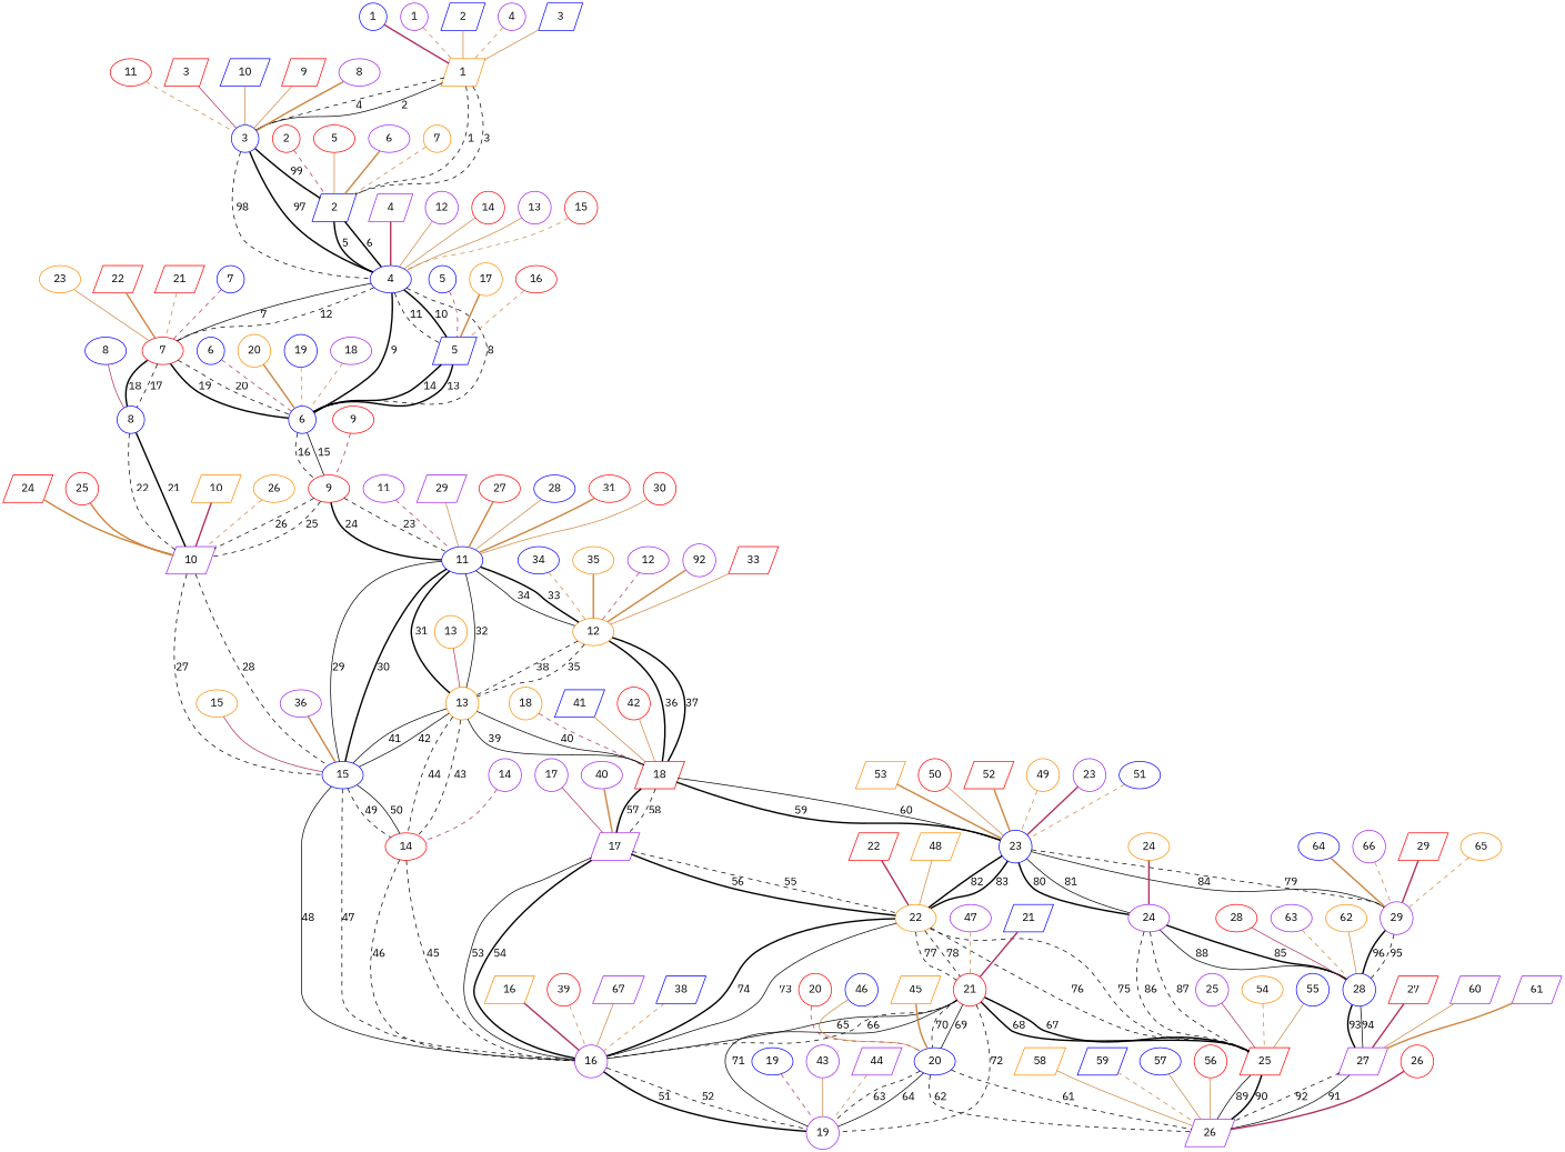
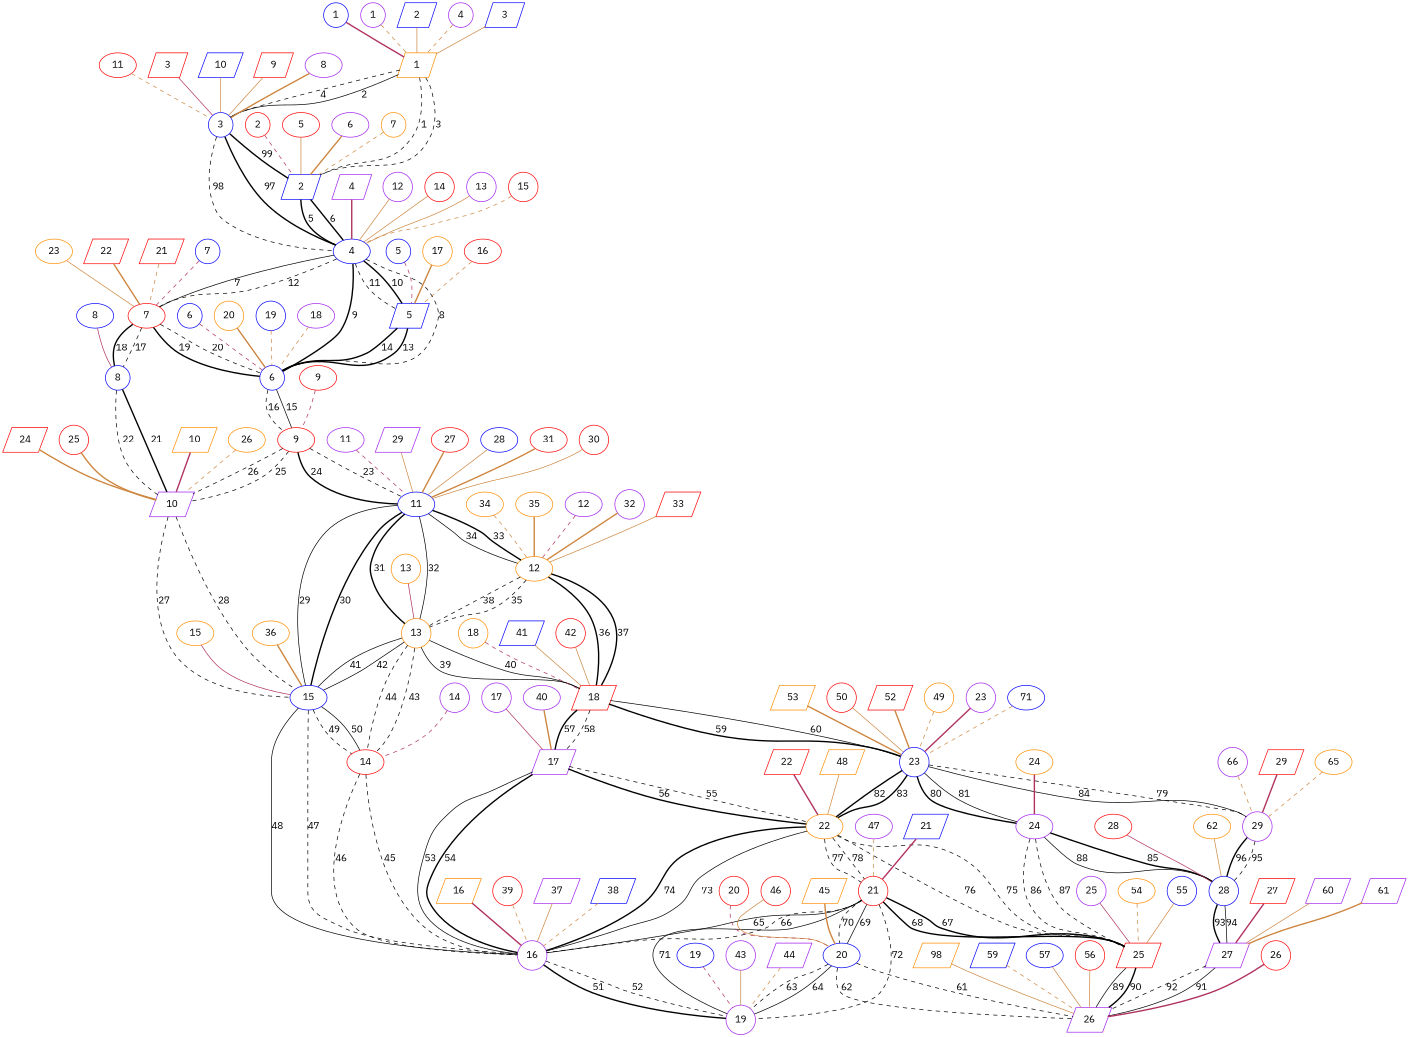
  graph {
    fontname="IBM Plex Sans"
    node [color=purple fontname="IBM Plex Sans" shape=circle]
    edge [fontname="IBM Plex Sans" style=dashed]
    n1 [label=24 shape=ellipse]
    n2 [color=red label=25 shape=parallelogram]
    n3 [color=blue label=28]
    n4 [label=26 shape=parallelogram]
    n5 [label=27 shape=parallelogram]
    n6 [color=blue label=4 shape=ellipse]
    n7 [color=blue label=6]
    n8 [color=blue label=5 shape=parallelogram]
    n9 [color=red label=7 shape=ellipse]
    n10 [color=red label=9 shape=ellipse]
    n11 [color=blue label=8]
    n12 [color=darkorange label=1 shape=parallelogram]
    n13 [color=blue label=2 shape=parallelogram]
    n14 [color=blue label=3]
    n15 [color=darkorange label=12 shape=ellipse]
    n16 [color=darkorange label=13]
    n17 [color=red label=18 shape=parallelogram]
    n18 [color=blue label=15 shape=ellipse]
    n19 [color=red label=14 shape=ellipse]
    n20 [color=blue label=23]
    n21 [label=17 shape=parallelogram]
    n22 [label=29]
    n23 [color=blue label=20 shape=ellipse]
    n24 [label=19]
    n25 [color=blue label=11 shape=ellipse]
    n26 [label=10 shape=parallelogram]
    n27 [color=darkorange label=22 shape=ellipse]
    n28 [label=16]
    n29 [color=red label=21]
    n30 [color=darkorange label=24 shape=ellipse]
    n31 [label=4 shape=parallelogram]
    n32 [color=blue label=1]
    n33 [label=12 shape=ellipse]
    n34 [color=red label=29 shape=parallelogram]
    n35 [color=red label=20]
    n36 [color=red label=2]
    n37 [color=blue label=6]
    n38 [label=25]
    n39 [label=23]
    n40 [color=red label=22 shape=parallelogram]
    n41 [label=11 shape=ellipse]
    n42 [color=darkorange label=13]
    n43 [color=blue label=5]
    n44 [color=darkorange label=15 shape=ellipse]
    n45 [color=red label=27 shape=parallelogram]
    n46 [color=red label=28 shape=ellipse]
    n47 [color=darkorange label=16 shape=parallelogram]
    n48 [label=14]
    n49 [color=blue label=21 shape=parallelogram]
    n50 [color=blue label=7]
    n51 [color=blue label=8 shape=ellipse]
    n52 [color=red label=26]
    n53 [label=17]
    n54 [color=darkorange label=10 shape=parallelogram]
    n55 [color=blue label=19 shape=ellipse]
    n56 [color=red label=9 shape=ellipse]
    n57 [color=darkorange label=18]
    n58 [color=red label=3 shape=parallelogram]
-   n59 [label=92]
+   n59 [label=32]
    n60 [label=29 shape=parallelogram]
    n61 [label=1]
    n62 [color=darkorange label=54 shape=ellipse]
    n63 [color=blue label=2 shape=parallelogram]
    n64 [color=blue label=41 shape=parallelogram]
    n65 [color=darkorange label=65 shape=ellipse]
-   n66 [color=blue label=51 shape=ellipse]
+   n66 [color=blue label=71 shape=ellipse]
    n67 [color=darkorange label=53 shape=parallelogram]
    n68 [color=red label=27 shape=ellipse]
    n69 [color=red label=42]
    n70 [color=red label=33 shape=parallelogram]
    n71 [color=blue label=28 shape=ellipse]
    n72 [color=red label=50]
    n73 [color=red label=52 shape=parallelogram]
-   n74 [label=63 shape=ellipse]
    n75 [color=darkorange label=26 shape=ellipse]
    n76 [color=blue label=10 shape=parallelogram]
    n77 [color=red label=24 shape=parallelogram]
-   n78 [color=darkorange label=58 shape=parallelogram]
+   n78 [color=darkorange label=98 shape=parallelogram]
    n79 [color=red label=25]
    n80 [color=darkorange label=23 shape=ellipse]
    n81 [color=darkorange label=49]
    n82 [color=blue label=59 shape=parallelogram]
    n83 [color=red label=5 shape=ellipse]
    n84 [color=red label=31 shape=ellipse]
    n85 [color=darkorange label=62 shape=ellipse]
    n86 [label=43]
    n87 [color=red label=39]
-   n88 [color=blue label=34 shape=ellipse]
+   n88 [color=darkorange label=34 shape=ellipse]
    n89 [label=44 shape=parallelogram]
    n90 [color=blue label=55]
    n91 [color=darkorange label=17]
-   n92 [label=67 shape=parallelogram]
+   n92 [label=37 shape=parallelogram]
    n93 [label=47 shape=ellipse]
    n94 [color=red label=9 shape=parallelogram]
    n95 [label=12]
    n96 [color=darkorange label=20]
    n97 [label=6 shape=ellipse]
    n98 [color=red label=14]
    n99 [color=darkorange label=7]
    n100 [color=blue label=57 shape=ellipse]
    n101 [label=8 shape=ellipse]
-   n102 [color=blue label=64 shape=ellipse]
    n103 [color=blue label=19]
    n104 [label=60 shape=parallelogram]
    n105 [label=4]
    n106 [color=red label=22 shape=parallelogram]
    n107 [color=red label=11 shape=ellipse]
    n108 [color=darkorange label=35 shape=ellipse]
    n109 [label=13]
    n110 [color=red label=15]
    n111 [label=61 shape=parallelogram]
    n112 [color=red label=16 shape=ellipse]
    n113 [label=40 shape=ellipse]
    n114 [color=red label=21 shape=parallelogram]
    n115 [color=blue label=38 shape=parallelogram]
-   n116 [color=blue label=46]
+   n116 [color=red label=46]
    n117 [color=darkorange label=45 shape=parallelogram]
    n118 [color=red label=56]
-   n119 [label=36 shape=ellipse]
+   n119 [color=darkorange label=36 shape=ellipse]
    n120 [label=66]
    n121 [color=darkorange label=48 shape=parallelogram]
    n122 [label=18 shape=ellipse]
    n123 [color=red label=30]
    n124 [color=blue label=3 shape=parallelogram]
    n1 -- n2 [label=87]
    n1 -- n2 [label=86]
    n1 -- n3 [label=88 style=solid]
    n1 -- n3 [label=85 style=bold]
    n2 -- n4 [label=89 style=solid]
    n2 -- n4 [label=90 style=bold]
    n3 -- n5 [label=93 style=bold]
    n3 -- n5 [label=94 style=solid]
    n5 -- n4 [label=92]
    n5 -- n4 [label=91 style=solid]
    n6 -- n7 [label=9 style=bold]
    n6 -- n7 [label=8]
    n6 -- n8 [label=10 style=bold]
    n6 -- n8 [label=11]
    n6 -- n9 [label=12]
    n6 -- n9 [label=7 style=solid]
    n7 -- n10 [label=15 style=solid]
    n7 -- n10 [label=16]
    n8 -- n7 [label=14 style=bold]
    n8 -- n7 [label=13 style=bold]
    n9 -- n7 [label=20]
    n9 -- n7 [label=19 style=bold]
    n9 -- n11 [label=17]
    n9 -- n11 [label=18 style=bold]
    n10 -- n25 [label=24 style=bold]
    n10 -- n25 [label=23]
    n10 -- n26 [label=26]
    n10 -- n26 [label=25]
    n11 -- n26 [label=22]
    n11 -- n26 [label=21 style=bold]
    n12 -- n13 [label=1]
    n12 -- n13 [label=3]
    n12 -- n14 [label=4]
    n12 -- n14 [label=2 style=solid]
    n13 -- n6 [label=5 style=bold]
    n13 -- n6 [label=6 style=bold]
    n14 -- n6 [label=98]
    n14 -- n6 [label=97 style=bold]
    n14 -- n13 [label=99 style=bold]
    n15 -- n16 [label=38]
    n15 -- n16 [label=35]
    n15 -- n17 [label=36 style=bold]
    n15 -- n17 [label=37 style=bold]
    n16 -- n17 [label=39 style=solid]
    n16 -- n17 [label=40 style=solid]
    n16 -- n18 [label=41 style=solid]
    n16 -- n18 [label=42 style=solid]
    n16 -- n19 [label=43]
    n16 -- n19 [label=44]
    n17 -- n20 [label=59 style=bold]
    n17 -- n20 [label=60 style=solid]
    n17 -- n21 [label=58]
    n17 -- n21 [label=57 style=bold]
    n18 -- n19 [label=50 style=solid]
    n18 -- n19 [label=49]
    n18 -- n28 [label=47]
    n18 -- n28 [label=48 style=solid]
    n19 -- n28 [label=46]
    n19 -- n28 [label=45]
    n20 -- n1 [label=81 style=solid]
    n20 -- n1 [label=80 style=bold]
    n20 -- n22 [label=79]
    n20 -- n22 [label=84 style=solid]
    n20 -- n27 [label=82 style=bold]
    n20 -- n27 [label=83 style=bold]
    n21 -- n27 [label=55]
    n21 -- n27 [label=56 style=bold]
    n21 -- n28 [label=54 style=bold]
    n21 -- n28 [label=53 style=solid]
    n22 -- n3 [label=96 style=bold]
    n22 -- n3 [label=95]
    n23 -- n4 [label=62]
    n23 -- n4 [label=61]
    n23 -- n24 [label=63]
    n23 -- n24 [label=64 style=solid]
    n25 -- n15 [label=33 style=bold]
    n25 -- n15 [label=34 style=solid]
    n25 -- n16 [label=32 style=solid]
    n25 -- n16 [label=31 style=bold]
    n25 -- n18 [label=29 style=solid]
    n25 -- n18 [label=30 style=bold]
    n26 -- n18 [label=27]
    n26 -- n18 [label=28]
    n27 -- n2 [label=75]
    n27 -- n2 [label=76]
    n27 -- n28 [label=74 style=bold]
    n27 -- n28 [label=73 style=solid]
    n27 -- n29 [label=78]
    n27 -- n29 [label=77]
    n28 -- n24 [label=51 style=bold]
    n28 -- n24 [label=52]
    n29 -- n2 [label=67 style=bold]
    n29 -- n2 [label=68 style=bold]
    n29 -- n23 [label=70]
    n29 -- n23 [label=69 style=solid]
    n29 -- n24 [label=71 style=solid]
    n29 -- n24 [label=72]
    n29 -- n28 [label=65 style=solid]
    n29 -- n28 [label=66]
    n30 -- n1 [color=maroon style=bold]
    n31 -- n6 [color=maroon style=bold]
    n32 -- n12 [color=maroon style=bold]
    n33 -- n15 [color=maroon]
    n34 -- n22 [color=maroon style=bold]
    n35 -- n23 [color=maroon]
    n36 -- n13 [color=maroon]
    n37 -- n7 [color=maroon]
    n38 -- n2 [color=maroon style=solid]
    n39 -- n20 [color=maroon style=bold]
    n40 -- n27 [color=maroon style=bold]
    n41 -- n25 [color=maroon]
    n42 -- n16 [color=maroon style=solid]
    n43 -- n8 [color=maroon]
    n44 -- n18 [color=maroon style=solid]
    n45 -- n5 [color=maroon style=bold]
    n46 -- n3 [color=maroon style=solid]
    n47 -- n28 [color=maroon style=bold]
    n48 -- n19 [color=maroon]
    n49 -- n29 [color=maroon style=bold]
    n50 -- n9 [color=maroon]
    n51 -- n11 [color=maroon style=solid]
    n52 -- n4 [color=maroon style=bold]
    n53 -- n21 [color=maroon style=solid]
    n54 -- n26 [color=maroon style=bold]
    n55 -- n24 [color=maroon]
    n56 -- n10 [color=maroon]
    n57 -- n17 [color=maroon]
    n58 -- n14 [color=maroon style=solid]
    n59 -- n15 [color=peru style=bold]
    n60 -- n25 [color=peru style=solid]
    n61 -- n12 [color=peru]
    n62 -- n2 [color=peru]
    n63 -- n12 [color=peru style=solid]
    n64 -- n17 [color=peru style=solid]
    n65 -- n22 [color=peru]
    n66 -- n20 [color=peru]
    n67 -- n20 [color=peru style=bold]
    n68 -- n25 [color=peru style=bold]
    n69 -- n17 [color=peru style=solid]
    n70 -- n15 [color=peru style=solid]
    n71 -- n25 [color=peru style=solid]
    n72 -- n20 [color=peru style=solid]
    n73 -- n20 [color=peru style=bold]
-   n74 -- n3 [color=peru]
    n75 -- n26 [color=peru]
    n76 -- n14 [color=peru style=solid]
    n77 -- n26 [color=peru style=bold]
    n78 -- n4 [color=peru style=solid]
    n79 -- n26 [color=peru style=bold]
    n80 -- n9 [color=peru style=solid]
    n81 -- n20 [color=peru]
    n82 -- n4 [color=peru]
    n83 -- n13 [color=peru style=solid]
    n84 -- n25 [color=peru style=bold]
    n85 -- n3 [color=peru style=solid]
    n86 -- n24 [color=peru style=solid]
    n87 -- n28 [color=peru]
    n88 -- n15 [color=peru]
    n89 -- n24 [color=peru]
    n90 -- n2 [color=peru style=solid]
    n91 -- n8 [color=peru style=bold]
    n92 -- n28 [color=peru style=solid]
    n93 -- n29 [color=peru]
    n94 -- n14 [color=peru style=solid]
    n95 -- n6 [color=peru style=solid]
    n96 -- n7 [color=peru style=bold]
    n97 -- n13 [color=peru style=bold]
    n98 -- n6 [color=peru style=solid]
    n99 -- n13 [color=peru]
    n100 -- n4 [color=peru style=solid]
    n101 -- n14 [color=peru style=bold]
-   n102 -- n22 [color=peru style=bold]
    n103 -- n7 [color=peru]
    n104 -- n5 [color=peru style=solid]
    n105 -- n12 [color=peru]
    n106 -- n9 [color=peru style=bold]
    n107 -- n14 [color=peru]
    n108 -- n15 [color=peru style=bold]
    n109 -- n6 [color=peru style=solid]
    n110 -- n6 [color=peru]
    n111 -- n5 [color=peru style=bold]
    n112 -- n8 [color=peru]
    n113 -- n21 [color=peru style=bold]
    n114 -- n9 [color=peru]
    n115 -- n28 [color=peru]
    n116 -- n23 [color=peru style=solid]
    n117 -- n23 [color=peru style=bold]
    n118 -- n4 [color=peru style=solid]
    n119 -- n18 [color=peru style=bold]
    n120 -- n22 [color=peru]
    n121 -- n27 [color=peru style=solid]
    n122 -- n7 [color=peru]
    n123 -- n25 [color=peru style=solid]
    n124 -- n12 [color=peru style=solid]
  }
